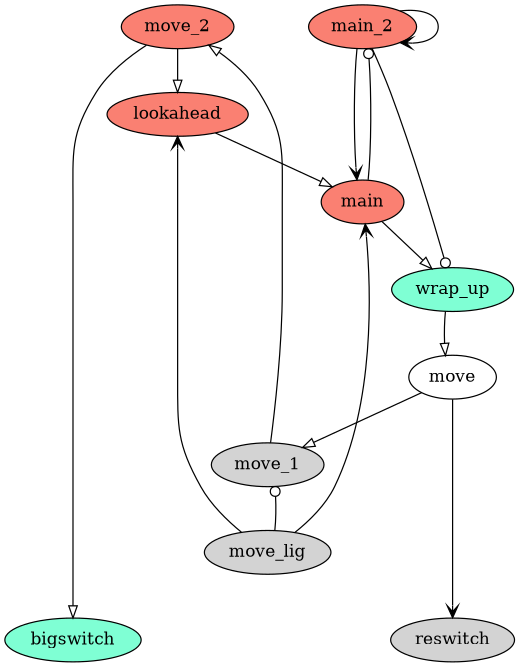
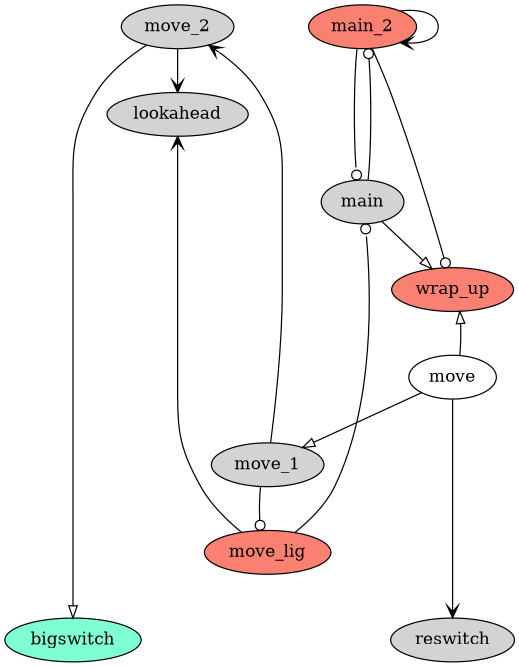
  digraph {
    node [fillcolor=lightgrey style=filled]
    edge [arrowhead=onormal]
-   move_2 [fillcolor=salmon]
+   move_2
    main_2 [fillcolor=salmon]
    reswitch
    bigswitch [fillcolor=aquamarine]
-   lookahead [fillcolor=salmon]
-   wrap_up [fillcolor=aquamarine]
-   main [fillcolor=salmon]
+   lookahead
+   wrap_up [fillcolor=salmon]
+   main
    move [fillcolor=white]
    move_1
-   move_lig
+   move_lig [fillcolor=salmon]
    subgraph sub_1 {
      rank=source
      move_2
      main_2
    }
    subgraph sub_2 {
      rank=sink
      reswitch
      bigswitch
    }
    move_2 -> bigswitch
-   move_2 -> lookahead
+   move_2 -> lookahead [arrowhead=vee]
    main_2 -> main_2 [arrowhead=vee]
    main_2 -> wrap_up [arrowhead=odot]
-   main_2 -> main [arrowhead=vee]
-   lookahead -> main
-   wrap_up -> move
+   main_2 -> main [arrowhead=odot]
+   move -> wrap_up
    main -> main_2 [arrowhead=odot]
    main -> wrap_up
    move -> reswitch [arrowhead=vee]
    move -> move_1
-   move_1 -> move_2
-   move_lig -> move_1 [arrowhead=odot]
+   move_1 -> move_2 [arrowhead=vee]
+   move_1 -> move_lig [arrowhead=odot]
    move_lig -> lookahead [arrowhead=vee]
-   move_lig -> main [arrowhead=vee]
+   move_lig -> main [arrowhead=odot]
  }
